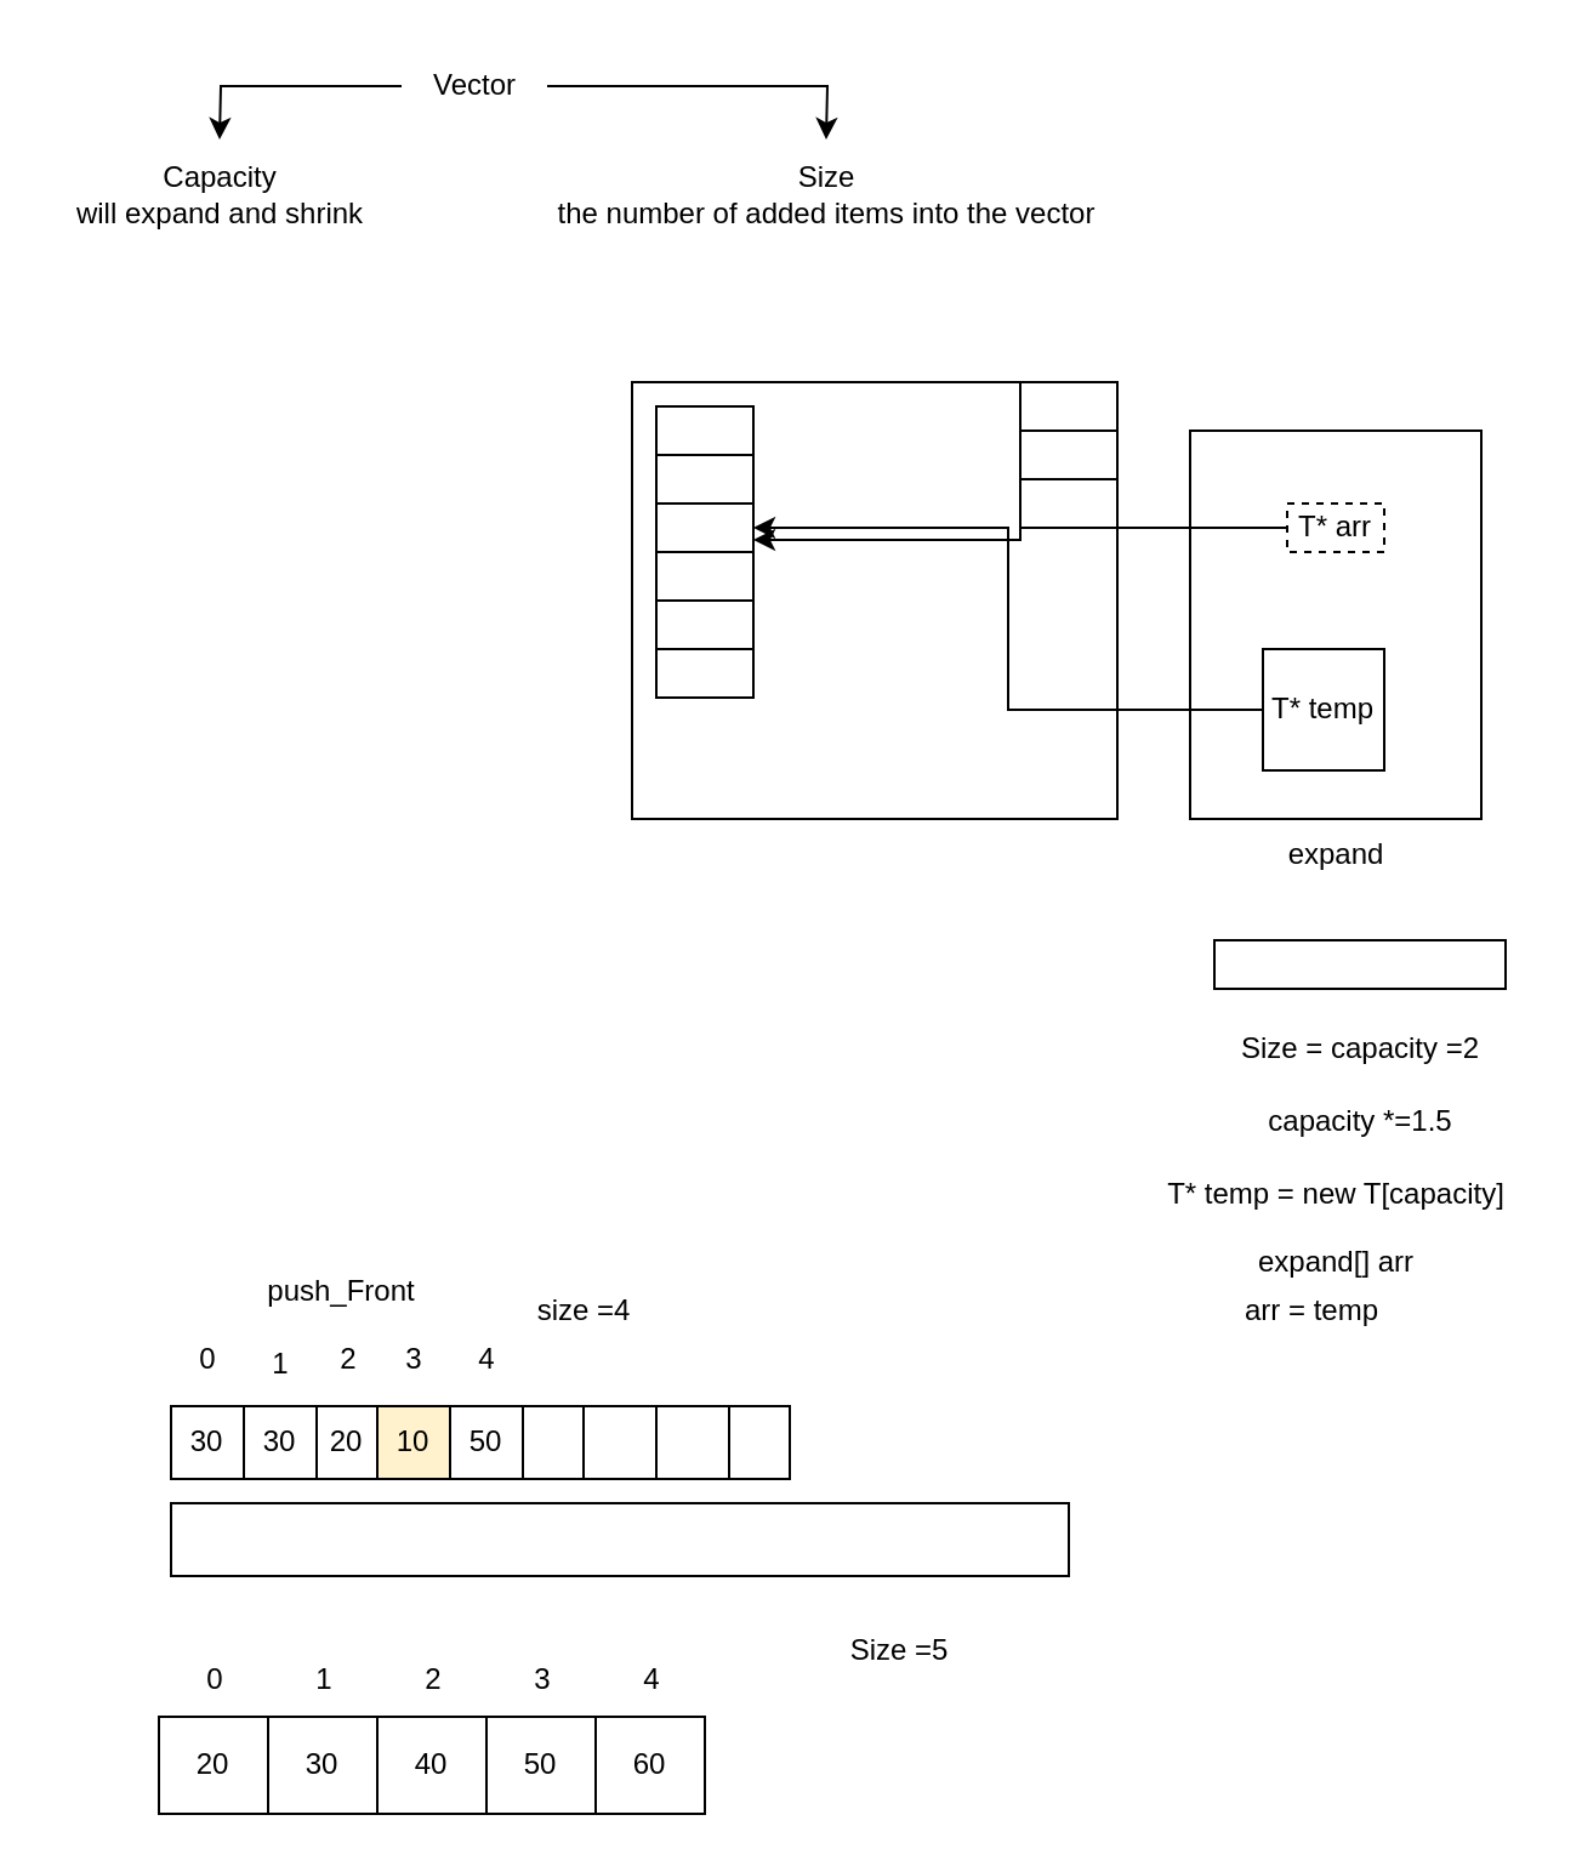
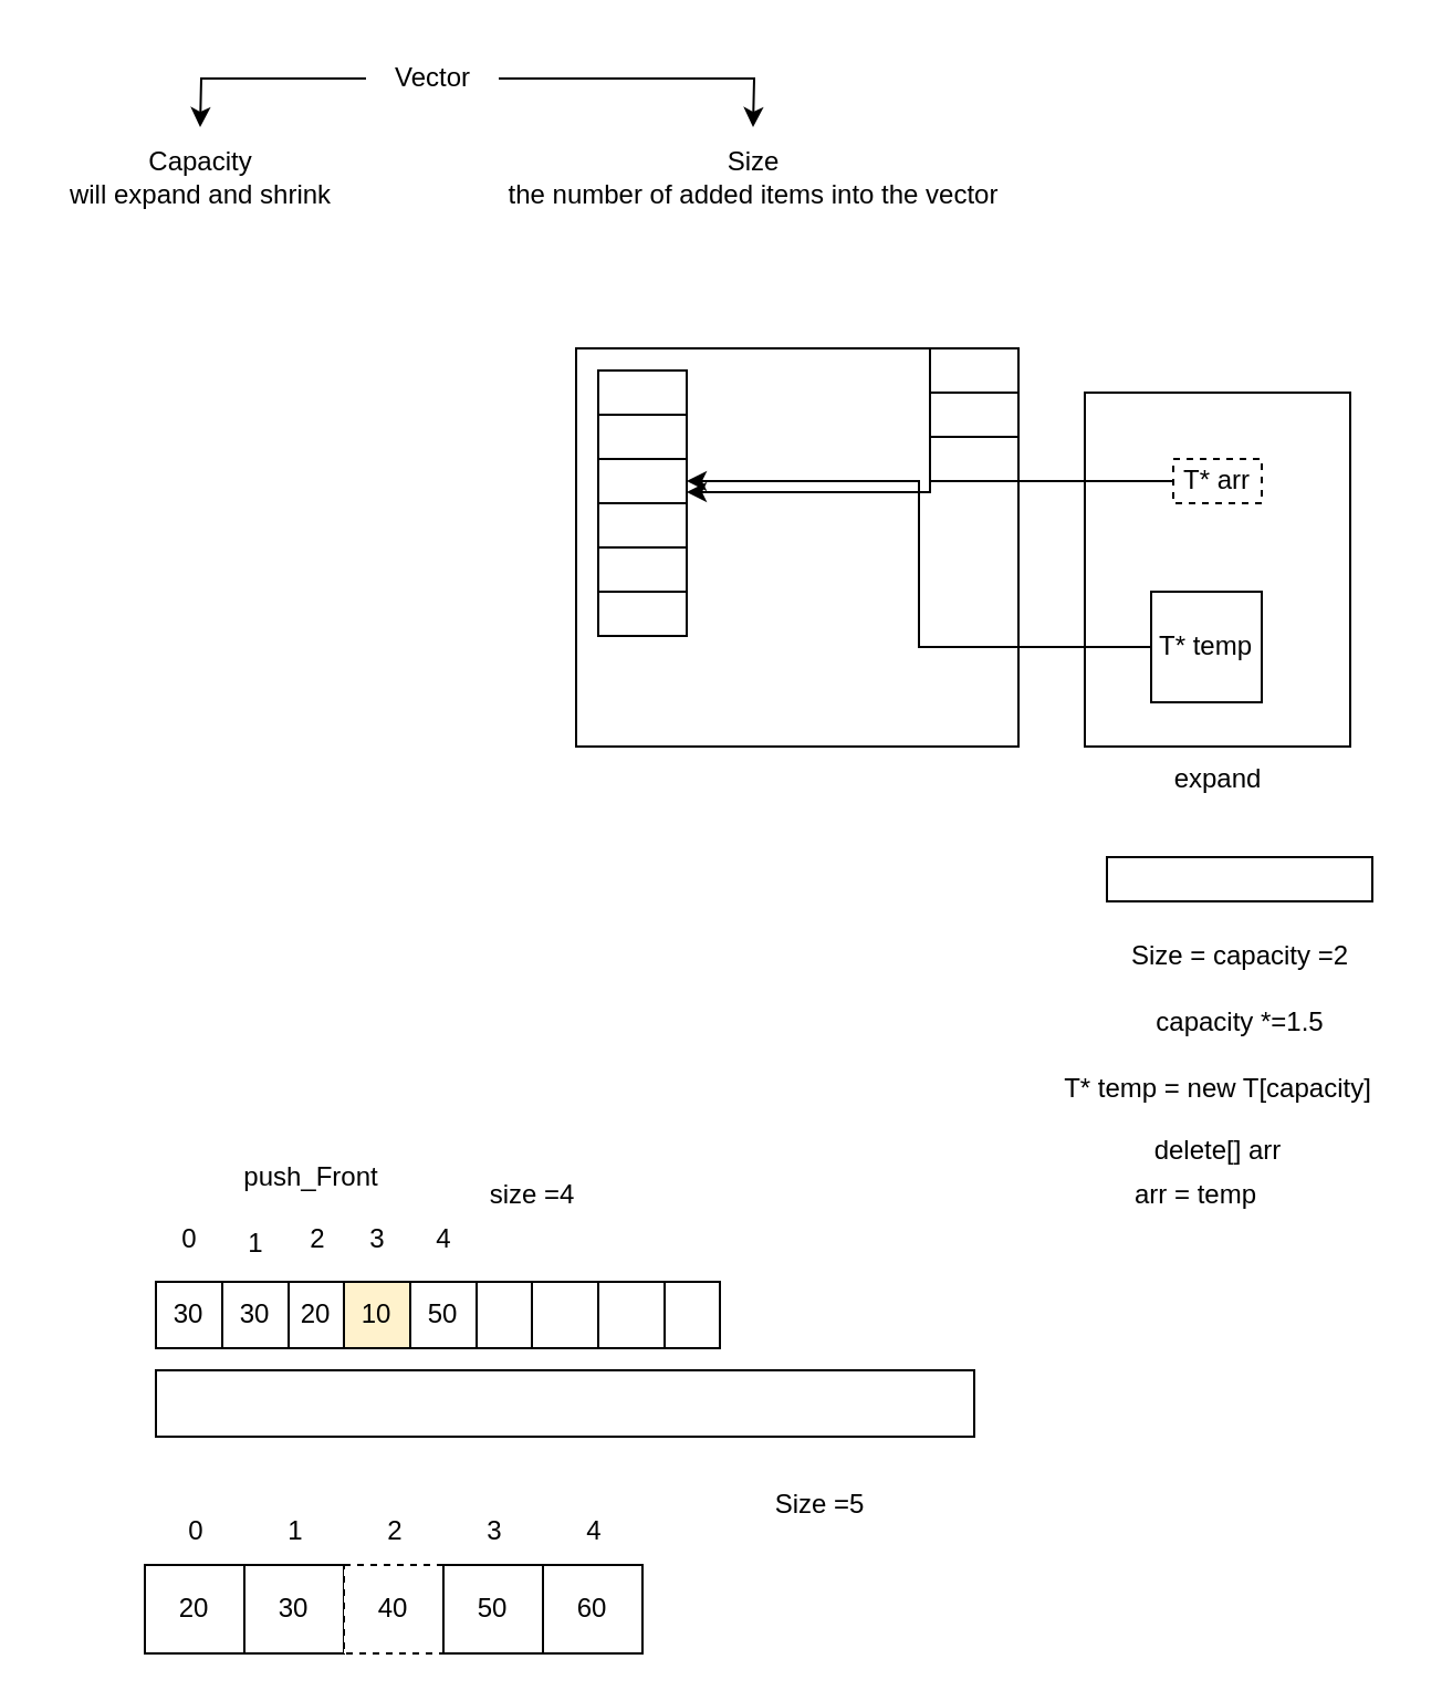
  <mxCell id="0" />
  <mxCell id="1" parent="0" />
  <mxCell id="2" style="edgeStyle=orthogonalEdgeStyle;rounded=0;orthogonalLoop=1;jettySize=auto;html=1;" edge="1" parent="1" source="4"><mxGeometry relative="1" as="geometry"><mxPoint x="90" y="57" as="targetPoint" /></mxGeometry></mxCell>
  <mxCell id="3" style="edgeStyle=orthogonalEdgeStyle;rounded=0;orthogonalLoop=1;jettySize=auto;html=1;" edge="1" parent="1" source="4"><mxGeometry relative="1" as="geometry"><mxPoint x="340" y="57" as="targetPoint" /></mxGeometry></mxCell>
  <mxCell id="4" value="Vector" style="text;html=1;align=center;verticalAlign=middle;resizable=0;points=[];autosize=1;strokeColor=none;fillColor=none;" vertex="1" parent="1"><mxGeometry x="165" y="20" width="60" height="30" as="geometry" /></mxCell>
  <mxCell id="5" value="Capacity&lt;br&gt;will expand and shrink" style="text;html=1;align=center;verticalAlign=middle;resizable=0;points=[];autosize=1;strokeColor=none;fillColor=none;" vertex="1" parent="1"><mxGeometry x="20" y="60" width="140" height="40" as="geometry" /></mxCell>
  <mxCell id="6" value="Size&lt;br&gt;the number of added items into the vector" style="text;html=1;align=center;verticalAlign=middle;resizable=0;points=[];autosize=1;strokeColor=none;fillColor=none;" vertex="1" parent="1"><mxGeometry x="220" y="60" width="240" height="40" as="geometry" /></mxCell>
  <mxCell id="7" value="push_Front" style="text;html=1;align=center;verticalAlign=middle;resizable=0;points=[];autosize=1;strokeColor=none;fillColor=none;" vertex="1" parent="1"><mxGeometry x="100" y="517" width="80" height="30" as="geometry" /></mxCell>
  <mxCell id="8" value="30" style="whiteSpace=wrap;html=1;" vertex="1" parent="1"><mxGeometry x="70" y="579" width="30" height="30" as="geometry" /></mxCell>
  <mxCell id="9" value="" style="whiteSpace=wrap;html=1;" vertex="1" parent="1"><mxGeometry x="70" y="619" width="370" height="30" as="geometry" /></mxCell>
  <mxCell id="10" value="expand" style="text;html=1;align=center;verticalAlign=middle;resizable=0;points=[];autosize=1;strokeColor=none;fillColor=none;" vertex="1" parent="1"><mxGeometry x="520" y="337" width="60" height="30" as="geometry" /></mxCell>
  <mxCell id="11" value="" style="rounded=0;whiteSpace=wrap;html=1;" vertex="1" parent="1"><mxGeometry x="500" y="387" width="120" height="20" as="geometry" /></mxCell>
  <mxCell id="12" value="Size = capacity =2" style="text;html=1;align=center;verticalAlign=middle;resizable=0;points=[];autosize=1;strokeColor=none;fillColor=none;" vertex="1" parent="1"><mxGeometry x="500" y="417" width="120" height="30" as="geometry" /></mxCell>
  <mxCell id="13" value="capacity *=1.5" style="text;html=1;align=center;verticalAlign=middle;resizable=0;points=[];autosize=1;strokeColor=none;fillColor=none;" vertex="1" parent="1"><mxGeometry x="510" y="447" width="100" height="30" as="geometry" /></mxCell>
  <mxCell id="14" value="T* temp = new T[capacity]" style="text;html=1;align=center;verticalAlign=middle;resizable=0;points=[];autosize=1;strokeColor=none;fillColor=none;" vertex="1" parent="1"><mxGeometry x="470" y="477" width="160" height="30" as="geometry" /></mxCell>
  <mxCell id="15" value="" style="rounded=0;whiteSpace=wrap;html=1;" vertex="1" parent="1"><mxGeometry x="260" y="157" width="200" height="180" as="geometry" /></mxCell>
  <mxCell id="16" value="" style="rounded=0;whiteSpace=wrap;html=1;" vertex="1" parent="1"><mxGeometry x="490" y="177" width="120" height="160" as="geometry" /></mxCell>
  <mxCell id="17" value="" style="rounded=0;whiteSpace=wrap;html=1;" vertex="1" parent="1"><mxGeometry x="420" y="157" width="40" height="20" as="geometry" /></mxCell>
  <mxCell id="18" value="" style="rounded=0;whiteSpace=wrap;html=1;" vertex="1" parent="1"><mxGeometry x="420" y="177" width="40" height="20" as="geometry" /></mxCell>
  <mxCell id="19" value="" style="rounded=0;whiteSpace=wrap;html=1;" vertex="1" parent="1"><mxGeometry x="420" y="197" width="40" height="20" as="geometry" /></mxCell>
  <mxCell id="20" value="" style="rounded=0;whiteSpace=wrap;html=1;" vertex="1" parent="1"><mxGeometry x="270" y="207" width="40" height="20" as="geometry" /></mxCell>
  <mxCell id="21" value="" style="rounded=0;whiteSpace=wrap;html=1;" vertex="1" parent="1"><mxGeometry x="270" y="167" width="40" height="20" as="geometry" /></mxCell>
  <mxCell id="22" value="" style="rounded=0;whiteSpace=wrap;html=1;" vertex="1" parent="1"><mxGeometry x="270" y="187" width="40" height="20" as="geometry" /></mxCell>
  <mxCell id="23" value="" style="rounded=0;whiteSpace=wrap;html=1;" vertex="1" parent="1"><mxGeometry x="270" y="167" width="40" height="20" as="geometry" /></mxCell>
  <mxCell id="24" value="" style="rounded=0;whiteSpace=wrap;html=1;" vertex="1" parent="1"><mxGeometry x="270" y="187" width="40" height="20" as="geometry" /></mxCell>
  <mxCell id="25" value="" style="rounded=0;whiteSpace=wrap;html=1;" vertex="1" parent="1"><mxGeometry x="270" y="267" width="40" height="20" as="geometry" /></mxCell>
  <mxCell id="26" value="" style="rounded=0;whiteSpace=wrap;html=1;" vertex="1" parent="1"><mxGeometry x="270" y="227" width="40" height="20" as="geometry" /></mxCell>
  <mxCell id="27" value="" style="rounded=0;whiteSpace=wrap;html=1;" vertex="1" parent="1"><mxGeometry x="270" y="247" width="40" height="20" as="geometry" /></mxCell>
  <mxCell id="28" style="edgeStyle=orthogonalEdgeStyle;rounded=0;orthogonalLoop=1;jettySize=auto;html=1;entryX=1;entryY=0.75;entryDx=0;entryDy=0;" edge="1" parent="1" source="29" target="20"><mxGeometry relative="1" as="geometry" /></mxCell>
  <mxCell id="29" value="T* arr" style="rounded=0;whiteSpace=wrap;html=1;fillColor=none;dashed=1;" vertex="1" parent="1"><mxGeometry x="530" y="207" width="40" height="20" as="geometry" /></mxCell>
  <mxCell id="30" style="edgeStyle=orthogonalEdgeStyle;rounded=0;orthogonalLoop=1;jettySize=auto;html=1;entryX=1;entryY=0.5;entryDx=0;entryDy=0;" edge="1" parent="1" source="31" target="20"><mxGeometry relative="1" as="geometry" /></mxCell>
  <mxCell id="31" value="T* temp" style="rounded=0;whiteSpace=wrap;html=1;fillColor=none;" vertex="1" parent="1"><mxGeometry x="520" y="267" width="50" height="50" as="geometry" /></mxCell>
- <mxCell id="32" value="expand[] arr&lt;br&gt;" style="text;html=1;align=center;verticalAlign=middle;resizable=0;points=[];autosize=1;strokeColor=none;fillColor=none;" vertex="1" parent="1"><mxGeometry x="510" y="505" width="80" height="30" as="geometry" /></mxCell>
+ <mxCell id="32" value="delete[] arr&lt;br&gt;" style="text;html=1;align=center;verticalAlign=middle;resizable=0;points=[];autosize=1;strokeColor=none;fillColor=none;" vertex="1" parent="1"><mxGeometry x="510" y="505" width="80" height="30" as="geometry" /></mxCell>
  <mxCell id="33" value="arr = temp" style="text;html=1;align=center;verticalAlign=middle;resizable=0;points=[];autosize=1;strokeColor=none;fillColor=none;" vertex="1" parent="1"><mxGeometry x="500" y="525" width="80" height="30" as="geometry" /></mxCell>
  <mxCell id="34" value="1" style="text;html=1;align=center;verticalAlign=middle;resizable=0;points=[];autosize=1;strokeColor=none;fillColor=none;" vertex="1" parent="1"><mxGeometry x="100" y="547" width="30" height="30" as="geometry" /></mxCell>
  <mxCell id="35" value="30" style="whiteSpace=wrap;html=1;" vertex="1" parent="1"><mxGeometry x="100" y="579" width="30" height="30" as="geometry" /></mxCell>
  <mxCell id="36" value="20" style="whiteSpace=wrap;html=1;" vertex="1" parent="1"><mxGeometry x="130" y="579" width="25" height="30" as="geometry" /></mxCell>
  <mxCell id="37" value="10" style="whiteSpace=wrap;html=1;fillColor=#fff2cc;" vertex="1" parent="1"><mxGeometry x="155" y="579" width="30" height="30" as="geometry" /></mxCell>
  <mxCell id="38" value="50" style="whiteSpace=wrap;html=1;" vertex="1" parent="1"><mxGeometry x="185" y="579" width="30" height="30" as="geometry" /></mxCell>
  <mxCell id="39" value="" style="whiteSpace=wrap;html=1;" vertex="1" parent="1"><mxGeometry x="215" y="579" width="25" height="30" as="geometry" /></mxCell>
  <mxCell id="40" value="" style="whiteSpace=wrap;html=1;" vertex="1" parent="1"><mxGeometry x="240" y="579" width="30" height="30" as="geometry" /></mxCell>
  <mxCell id="41" value="" style="whiteSpace=wrap;html=1;" vertex="1" parent="1"><mxGeometry x="270" y="579" width="30" height="30" as="geometry" /></mxCell>
  <mxCell id="42" value="" style="whiteSpace=wrap;html=1;" vertex="1" parent="1"><mxGeometry x="300" y="579" width="25" height="30" as="geometry" /></mxCell>
  <mxCell id="43" value="0" style="text;html=1;align=center;verticalAlign=middle;resizable=0;points=[];autosize=1;strokeColor=none;fillColor=none;" vertex="1" parent="1"><mxGeometry x="70" y="545" width="30" height="30" as="geometry" /></mxCell>
  <mxCell id="44" value="2" style="text;html=1;align=center;verticalAlign=middle;resizable=0;points=[];autosize=1;strokeColor=none;fillColor=none;" vertex="1" parent="1"><mxGeometry x="127.5" y="545" width="30" height="30" as="geometry" /></mxCell>
  <mxCell id="45" value="3" style="text;html=1;align=center;verticalAlign=middle;resizable=0;points=[];autosize=1;strokeColor=none;fillColor=none;" vertex="1" parent="1"><mxGeometry x="155" y="545" width="30" height="30" as="geometry" /></mxCell>
  <mxCell id="46" value="size =4" style="text;html=1;align=center;verticalAlign=middle;resizable=0;points=[];autosize=1;strokeColor=none;fillColor=none;" vertex="1" parent="1"><mxGeometry x="210" y="525" width="60" height="30" as="geometry" /></mxCell>
  <mxCell id="47" value="4" style="text;html=1;align=center;verticalAlign=middle;resizable=0;points=[];autosize=1;strokeColor=none;fillColor=none;" vertex="1" parent="1"><mxGeometry x="185" y="545" width="30" height="30" as="geometry" /></mxCell>
  <mxCell id="48" value="20" style="rounded=0;whiteSpace=wrap;html=1;" vertex="1" parent="1"><mxGeometry x="65" y="707" width="45" height="40" as="geometry" /></mxCell>
  <mxCell id="49" value="30" style="rounded=0;whiteSpace=wrap;html=1;" vertex="1" parent="1"><mxGeometry x="110" y="707" width="45" height="40" as="geometry" /></mxCell>
- <mxCell id="50" value="40" style="rounded=0;whiteSpace=wrap;html=1;" vertex="1" parent="1"><mxGeometry x="155" y="707" width="45" height="40" as="geometry" /></mxCell>
+ <mxCell id="50" value="40" style="rounded=0;whiteSpace=wrap;html=1;dashed=1;" vertex="1" parent="1"><mxGeometry x="155" y="707" width="45" height="40" as="geometry" /></mxCell>
  <mxCell id="51" value="50" style="rounded=0;whiteSpace=wrap;html=1;" vertex="1" parent="1"><mxGeometry x="200" y="707" width="45" height="40" as="geometry" /></mxCell>
  <mxCell id="52" value="60" style="rounded=0;whiteSpace=wrap;html=1;" vertex="1" parent="1"><mxGeometry x="245" y="707" width="45" height="40" as="geometry" /></mxCell>
  <mxCell id="53" value="0" style="text;html=1;align=center;verticalAlign=middle;resizable=0;points=[];autosize=1;strokeColor=none;fillColor=none;" vertex="1" parent="1"><mxGeometry x="72.5" y="677" width="30" height="30" as="geometry" /></mxCell>
  <mxCell id="54" value="1" style="text;html=1;align=center;verticalAlign=middle;resizable=0;points=[];autosize=1;strokeColor=none;fillColor=none;" vertex="1" parent="1"><mxGeometry x="117.5" y="677" width="30" height="30" as="geometry" /></mxCell>
  <mxCell id="55" value="2" style="text;html=1;align=center;verticalAlign=middle;resizable=0;points=[];autosize=1;strokeColor=none;fillColor=none;" vertex="1" parent="1"><mxGeometry x="162.5" y="677" width="30" height="30" as="geometry" /></mxCell>
  <mxCell id="56" value="3" style="text;html=1;align=center;verticalAlign=middle;resizable=0;points=[];autosize=1;strokeColor=none;fillColor=none;" vertex="1" parent="1"><mxGeometry x="207.5" y="677" width="30" height="30" as="geometry" /></mxCell>
  <mxCell id="57" value="Size =5" style="text;html=1;align=center;verticalAlign=middle;resizable=0;points=[];autosize=1;strokeColor=none;fillColor=none;" vertex="1" parent="1"><mxGeometry x="340" y="665" width="60" height="30" as="geometry" /></mxCell>
  <mxCell id="58" value="4" style="text;html=1;align=center;verticalAlign=middle;resizable=0;points=[];autosize=1;strokeColor=none;fillColor=none;" vertex="1" parent="1"><mxGeometry x="252.5" y="677" width="30" height="30" as="geometry" /></mxCell>
